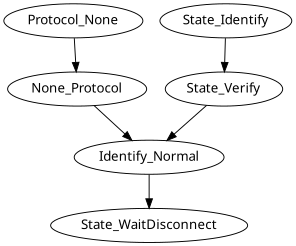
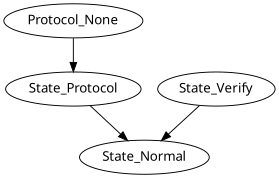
  digraph {
    fontname="Noto Sans"
    node [fontname="Noto Sans"]
    edge [fontname="Noto Sans"]
    n1 [label=Protocol_None]
-   State_Protocol [label=None_Protocol]
-   State_Normal [label=Identify_Normal]
-   State_Identify
+   State_Protocol
+   State_Normal
    State_Verify
-   State_WaitDisconnect
    n1 -> State_Protocol
    State_Protocol -> State_Normal
-   State_Normal -> State_WaitDisconnect
-   State_Identify -> State_Verify
    State_Verify -> State_Normal
  }
